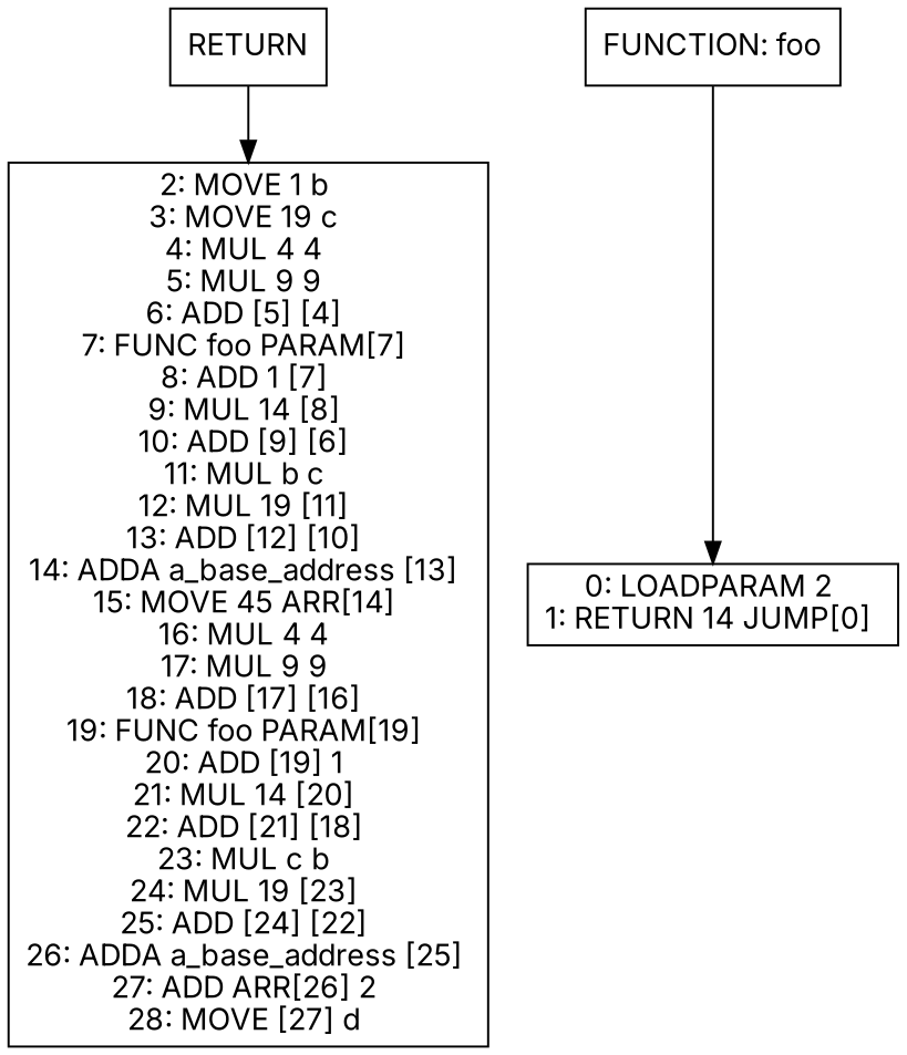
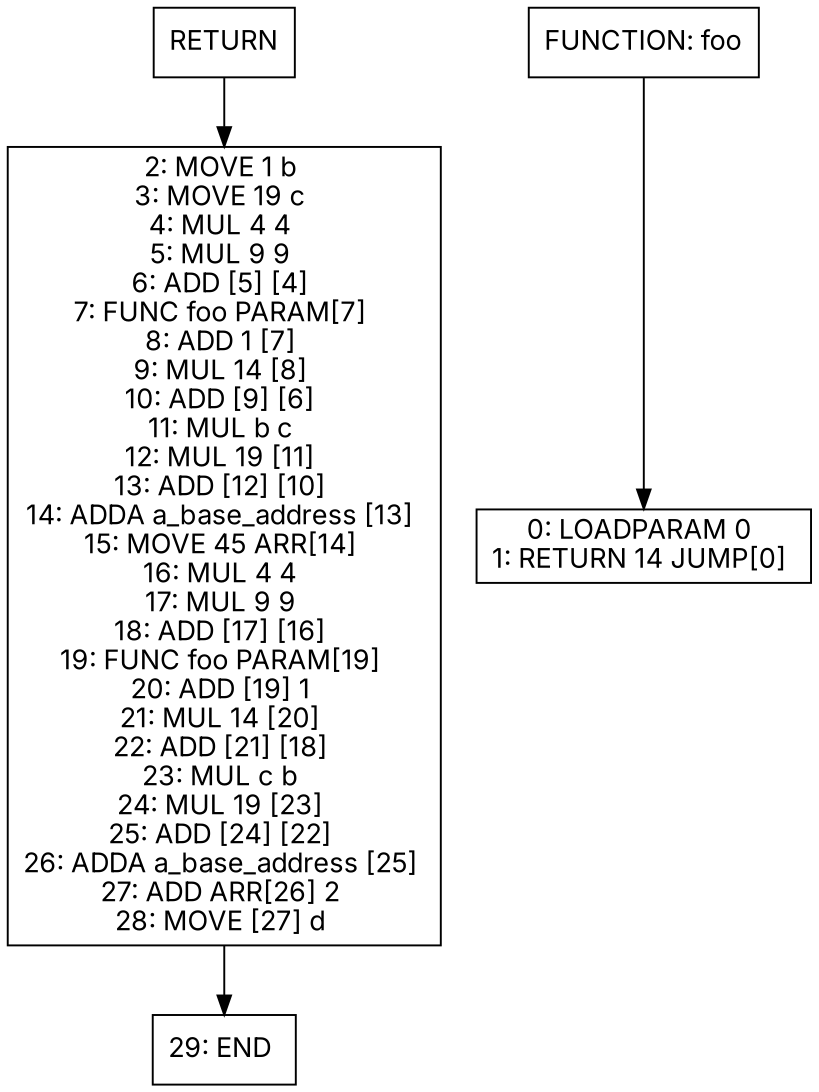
  digraph {
    fontname=Inter
    node [fontname=Inter shape=box]
    edge [fontname=Inter]
    n1 [label=RETURN]
    n2 [label="2: MOVE 1 b \n3: MOVE 19 c \n4: MUL 4 4 \n5: MUL 9 9 \n6: ADD [5] [4] \n7: FUNC foo PARAM[7] \n8: ADD 1 [7] \n9: MUL 14 [8] \n10: ADD [9] [6] \n11: MUL b c \n12: MUL 19 [11] \n13: ADD [12] [10] \n14: ADDA a_base_address [13] \n15: MOVE 45 ARR[14] \n16: MUL 4 4 \n17: MUL 9 9 \n18: ADD [17] [16] \n19: FUNC foo PARAM[19] \n20: ADD [19] 1 \n21: MUL 14 [20] \n22: ADD [21] [18] \n23: MUL c b \n24: MUL 19 [23] \n25: ADD [24] [22] \n26: ADDA a_base_address [25] \n27: ADD ARR[26] 2 \n28: MOVE [27] d \n"]
+   n3 [label="29: END \n"]
    n4 [label="FUNCTION: foo"]
-   n5 [label="0: LOADPARAM 2 \n1: RETURN 14 JUMP[0] \n"]
+   n5 [label="0: LOADPARAM 0 \n1: RETURN 14 JUMP[0] \n"]
    n1 -> n2
+   n2 -> n3
    n4 -> n5
  }
